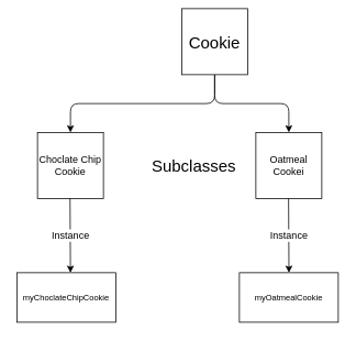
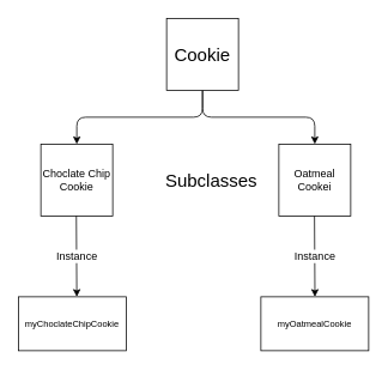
  <mxCell id="0" />
  <mxCell id="1" parent="0" />
  <mxCell id="2" value="Choclate Chip Cookie" style="whiteSpace=wrap;html=1;aspect=fixed;" parent="1" vertex="1"><mxGeometry x="45" y="160" width="80" height="80" as="geometry" /></mxCell>
  <mxCell id="3" value="Oatmeal Cookei" style="whiteSpace=wrap;html=1;aspect=fixed;" parent="1" vertex="1"><mxGeometry x="310" y="160" width="80" height="80" as="geometry" /></mxCell>
  <mxCell id="4" style="edgeStyle=orthogonalEdgeStyle;html=1;exitX=0.5;exitY=1;exitDx=0;exitDy=0;entryX=0.5;entryY=0;entryDx=0;entryDy=0;" parent="1" source="6" target="2" edge="1"><mxGeometry relative="1" as="geometry" /></mxCell>
  <mxCell id="5" style="edgeStyle=orthogonalEdgeStyle;html=1;exitX=0.5;exitY=1;exitDx=0;exitDy=0;entryX=0.5;entryY=0;entryDx=0;entryDy=0;" parent="1" source="6" target="3" edge="1"><mxGeometry relative="1" as="geometry" /></mxCell>
- <mxCell id="6" value="&lt;font style=&quot;font-size: 20px;&quot;&gt;Cookie&lt;/font&gt;" style="whiteSpace=wrap;html=1;aspect=fixed;" parent="1" vertex="1"><mxGeometry x="220" y="10" width="80" height="80" as="geometry" /></mxCell>
+ <mxCell id="6" value="&lt;font style=&quot;font-size: 20px;&quot;&gt;Cookie&lt;/font&gt;" style="whiteSpace=wrap;html=1;aspect=fixed;" parent="1" vertex="1"><mxGeometry x="185" y="20" width="80" height="80" as="geometry" /></mxCell>
  <mxCell id="7" value="" style="endArrow=classic;html=1;fontSize=12;entryX=0.5;entryY=0;entryDx=0;entryDy=0;" parent="1" edge="1"><mxGeometry relative="1" as="geometry"><mxPoint x="84.5" y="240" as="sourcePoint" /><mxPoint x="85" y="330" as="targetPoint" /></mxGeometry></mxCell>
  <mxCell id="8" value="Instance&lt;br&gt;" style="edgeLabel;resizable=0;html=1;align=center;verticalAlign=middle;fontSize=12;" parent="7" connectable="0" vertex="1"><mxGeometry relative="1" as="geometry" /></mxCell>
  <mxCell id="9" value="" style="endArrow=classic;html=1;fontSize=12;entryX=0.5;entryY=0;entryDx=0;entryDy=0;" parent="1" edge="1"><mxGeometry relative="1" as="geometry"><mxPoint x="349.67" y="240" as="sourcePoint" /><mxPoint x="350.17" y="330" as="targetPoint" /></mxGeometry></mxCell>
  <mxCell id="10" value="Instance" style="edgeLabel;resizable=0;html=1;align=center;verticalAlign=middle;fontSize=12;" parent="9" connectable="0" vertex="1"><mxGeometry relative="1" as="geometry" /></mxCell>
  <mxCell id="11" value="&lt;font style=&quot;font-size: 10px;&quot;&gt;myChoclateChipCookie&lt;/font&gt;" style="rounded=0;whiteSpace=wrap;html=1;fontSize=12;" parent="1" vertex="1"><mxGeometry x="20" y="330" width="120" height="60" as="geometry" /></mxCell>
  <mxCell id="12" value="&lt;font style=&quot;font-size: 10px;&quot;&gt;myOatmealCookie&lt;/font&gt;" style="rounded=0;whiteSpace=wrap;html=1;fontSize=12;" parent="1" vertex="1"><mxGeometry x="290" y="330" width="120" height="60" as="geometry" /></mxCell>
  <mxCell id="13" value="&lt;font style=&quot;font-size: 20px;&quot;&gt;Subclasses&lt;/font&gt;" style="text;html=1;strokeColor=none;fillColor=none;align=center;verticalAlign=middle;whiteSpace=wrap;rounded=0;fontSize=10;" parent="1" vertex="1"><mxGeometry x="205" y="185" width="60" height="30" as="geometry" /></mxCell>
